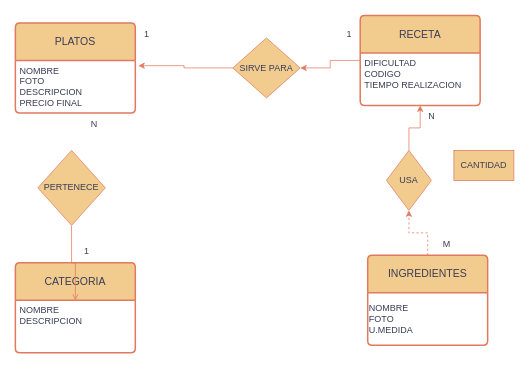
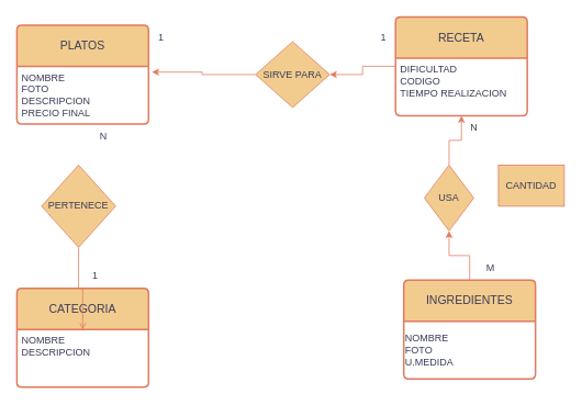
  <mxCell id="0" />
  <mxCell id="1" parent="0" />
  <mxCell id="2" value="PLATOS" style="swimlane;childLayout=stackLayout;horizontal=1;startSize=50;horizontalStack=0;rounded=1;fontSize=14;fontStyle=0;strokeWidth=2;resizeParent=0;resizeLast=1;shadow=0;dashed=0;align=center;arcSize=4;whiteSpace=wrap;html=1;labelBackgroundColor=none;fillColor=#F2CC8F;strokeColor=#E07A5F;fontColor=#393C56;" vertex="1" parent="1"><mxGeometry x="20" y="30" width="160" height="120" as="geometry" /></mxCell>
  <mxCell id="3" value="&lt;div&gt;NOMBRE&lt;/div&gt;&lt;div&gt;FOTO&lt;/div&gt;&lt;div&gt;DESCRIPCION&lt;/div&gt;&lt;div&gt;PRECIO FINAL&lt;br&gt;&lt;/div&gt;" style="align=left;strokeColor=none;fillColor=none;spacingLeft=4;spacingRight=4;fontSize=12;verticalAlign=top;resizable=0;rotatable=0;part=1;html=1;whiteSpace=wrap;labelBackgroundColor=none;fontColor=#393C56;" vertex="1" parent="2"><mxGeometry y="50" width="160" height="70" as="geometry" /></mxCell>
  <mxCell id="4" value="CATEGORIA" style="swimlane;childLayout=stackLayout;horizontal=1;startSize=50;horizontalStack=0;rounded=1;fontSize=14;fontStyle=0;strokeWidth=2;resizeParent=0;resizeLast=1;shadow=0;dashed=0;align=center;arcSize=4;whiteSpace=wrap;html=1;labelBackgroundColor=none;fillColor=#F2CC8F;strokeColor=#E07A5F;fontColor=#393C56;" vertex="1" parent="1"><mxGeometry x="20" y="350" width="160" height="120" as="geometry" /></mxCell>
  <mxCell id="5" value="&lt;div&gt;NOMBRE&lt;/div&gt;&lt;div&gt;DESCRIPCION&lt;br&gt;&lt;/div&gt;" style="align=left;strokeColor=none;fillColor=none;spacingLeft=4;spacingRight=4;fontSize=12;verticalAlign=top;resizable=0;rotatable=0;part=1;html=1;whiteSpace=wrap;labelBackgroundColor=none;fontColor=#393C56;" vertex="1" parent="4"><mxGeometry y="50" width="160" height="70" as="geometry" /></mxCell>
  <mxCell id="6" value="" style="edgeStyle=orthogonalEdgeStyle;rounded=0;orthogonalLoop=1;jettySize=auto;html=1;labelBackgroundColor=none;strokeColor=#E07A5F;fontColor=default;endArrow=open;" edge="1" parent="1" source="7" target="5"><mxGeometry relative="1" as="geometry" /></mxCell>
  <mxCell id="7" value="PERTENECE" style="rhombus;whiteSpace=wrap;html=1;fillColor=#F2CC8F;strokeColor=#E07A5F;labelBackgroundColor=none;fontColor=#393C56;" vertex="1" parent="1"><mxGeometry x="50" y="200" width="90" height="100" as="geometry" /></mxCell>
  <mxCell id="8" value="" style="edgeStyle=orthogonalEdgeStyle;rounded=0;orthogonalLoop=1;jettySize=auto;html=1;labelBackgroundColor=none;strokeColor=#E07A5F;fontColor=default;" edge="1" parent="1" source="9" target="12"><mxGeometry relative="1" as="geometry" /></mxCell>
  <mxCell id="9" value="RECETA" style="swimlane;childLayout=stackLayout;horizontal=1;startSize=50;horizontalStack=0;rounded=1;fontSize=14;fontStyle=0;strokeWidth=2;resizeParent=0;resizeLast=1;shadow=0;dashed=0;align=center;arcSize=4;whiteSpace=wrap;html=1;labelBackgroundColor=none;fillColor=#F2CC8F;strokeColor=#E07A5F;fontColor=#393C56;" vertex="1" parent="1"><mxGeometry x="480" y="20" width="160" height="120" as="geometry" /></mxCell>
  <mxCell id="10" value="&lt;div&gt;DIFICULTAD&lt;span style=&quot;white-space: pre;&quot;&gt;&#09;&lt;br&gt;&lt;/span&gt;&lt;/div&gt;&lt;div&gt;&lt;span style=&quot;white-space: pre;&quot;&gt;CODIGO&lt;/span&gt;&lt;/div&gt;&lt;div&gt;&lt;span style=&quot;white-space: pre;&quot;&gt;TIEMPO REALIZACION&lt;br&gt;&lt;/span&gt;&lt;/div&gt;&lt;div&gt;&lt;br/&gt;&lt;/div&gt;" style="align=left;strokeColor=none;fillColor=none;spacingLeft=4;spacingRight=4;fontSize=12;verticalAlign=top;resizable=0;rotatable=0;part=1;html=1;whiteSpace=wrap;labelBackgroundColor=none;fontColor=#393C56;" vertex="1" parent="9"><mxGeometry y="50" width="160" height="70" as="geometry" /></mxCell>
  <mxCell id="11" value="" style="edgeStyle=orthogonalEdgeStyle;rounded=0;orthogonalLoop=1;jettySize=auto;html=1;entryX=1.025;entryY=0.1;entryDx=0;entryDy=0;entryPerimeter=0;labelBackgroundColor=none;strokeColor=#E07A5F;fontColor=default;" edge="1" parent="1" source="12" target="3"><mxGeometry relative="1" as="geometry"><mxPoint x="220" y="90" as="targetPoint" /></mxGeometry></mxCell>
  <mxCell id="12" value="SIRVE PARA" style="rhombus;whiteSpace=wrap;html=1;fillColor=#F2CC8F;strokeColor=#E07A5F;labelBackgroundColor=none;fontColor=#393C56;" vertex="1" parent="1"><mxGeometry x="310" y="50" width="90" height="80" as="geometry" /></mxCell>
- <mxCell id="13" value="" style="edgeStyle=orthogonalEdgeStyle;rounded=0;orthogonalLoop=1;jettySize=auto;html=1;labelBackgroundColor=none;strokeColor=#E07A5F;fontColor=default;dashed=1;" edge="1" parent="1" source="14" target="17"><mxGeometry relative="1" as="geometry" /></mxCell>
+ <mxCell id="13" value="" style="edgeStyle=orthogonalEdgeStyle;rounded=0;orthogonalLoop=1;jettySize=auto;html=1;labelBackgroundColor=none;strokeColor=#E07A5F;fontColor=default;" edge="1" parent="1" source="14" target="17"><mxGeometry relative="1" as="geometry" /></mxCell>
  <mxCell id="14" value="&lt;div&gt;INGREDIENTES&lt;/div&gt;" style="swimlane;childLayout=stackLayout;horizontal=1;startSize=50;horizontalStack=0;rounded=1;fontSize=14;fontStyle=0;strokeWidth=2;resizeParent=0;resizeLast=1;shadow=0;dashed=0;align=center;arcSize=4;whiteSpace=wrap;html=1;labelBackgroundColor=none;fillColor=#F2CC8F;strokeColor=#E07A5F;fontColor=#393C56;" vertex="1" parent="1"><mxGeometry x="490" y="340" width="160" height="120" as="geometry"><mxRectangle x="520" y="350" width="150" height="50" as="alternateBounds" /></mxGeometry></mxCell>
  <mxCell id="15" value="&lt;div align=&quot;left&quot;&gt;NOMBRE&lt;/div&gt;&lt;div align=&quot;left&quot;&gt;FOTO&lt;/div&gt;&lt;div align=&quot;left&quot;&gt;U.MEDIDA&lt;br&gt;&lt;/div&gt;" style="text;html=1;align=left;verticalAlign=middle;resizable=0;points=[];autosize=1;strokeColor=none;fillColor=none;labelBackgroundColor=none;fontColor=#393C56;" vertex="1" parent="14"><mxGeometry y="50" width="160" height="70" as="geometry" /></mxCell>
  <mxCell id="16" value="" style="edgeStyle=orthogonalEdgeStyle;rounded=0;orthogonalLoop=1;jettySize=auto;html=1;labelBackgroundColor=none;strokeColor=#E07A5F;fontColor=default;" edge="1" parent="1" source="17" target="10"><mxGeometry relative="1" as="geometry" /></mxCell>
  <mxCell id="17" value="USA" style="rhombus;whiteSpace=wrap;html=1;fillColor=#F2CC8F;strokeColor=#E07A5F;labelBackgroundColor=none;fontColor=#393C56;" vertex="1" parent="1"><mxGeometry x="515" y="200" width="60" height="80" as="geometry" /></mxCell>
- <mxCell id="18" value="CANTIDAD" style="rounded=0;whiteSpace=wrap;html=1;labelBackgroundColor=none;fillColor=#F2CC8F;strokeColor=#E07A5F;fontColor=#393C56;" vertex="1" parent="1"><mxGeometry x="605" y="200" width="80" height="40" as="geometry" /></mxCell>
+ <mxCell id="18" value="CANTIDAD" style="rounded=0;whiteSpace=wrap;html=1;labelBackgroundColor=none;fillColor=#F2CC8F;strokeColor=#E07A5F;fontColor=#393C56;" vertex="1" parent="1"><mxGeometry x="605" y="200" width="80" height="50" as="geometry" /></mxCell>
  <mxCell id="19" value="1" style="text;html=1;align=center;verticalAlign=middle;resizable=0;points=[];autosize=1;strokeColor=none;fillColor=none;fontColor=#393C56;" vertex="1" parent="1"><mxGeometry x="450" y="30" width="30" height="30" as="geometry" /></mxCell>
  <mxCell id="20" value="N" style="text;html=1;align=center;verticalAlign=middle;resizable=0;points=[];autosize=1;strokeColor=none;fillColor=none;fontColor=#393C56;" vertex="1" parent="1"><mxGeometry x="560" y="140" width="30" height="30" as="geometry" /></mxCell>
  <mxCell id="21" value="M" style="text;html=1;align=center;verticalAlign=middle;resizable=0;points=[];autosize=1;strokeColor=none;fillColor=none;fontColor=#393C56;" vertex="1" parent="1"><mxGeometry x="580" y="310" width="30" height="30" as="geometry" /></mxCell>
  <mxCell id="22" value="1" style="text;html=1;align=center;verticalAlign=middle;resizable=0;points=[];autosize=1;strokeColor=none;fillColor=none;fontColor=#393C56;" vertex="1" parent="1"><mxGeometry x="100" y="320" width="30" height="30" as="geometry" /></mxCell>
  <mxCell id="23" value="1" style="text;html=1;align=center;verticalAlign=middle;resizable=0;points=[];autosize=1;strokeColor=none;fillColor=none;fontColor=#393C56;" vertex="1" parent="1"><mxGeometry x="180" y="30" width="30" height="30" as="geometry" /></mxCell>
  <mxCell id="24" value="N" style="text;html=1;align=center;verticalAlign=middle;resizable=0;points=[];autosize=1;strokeColor=none;fillColor=none;fontColor=#393C56;" vertex="1" parent="1"><mxGeometry x="110" y="150" width="30" height="30" as="geometry" /></mxCell>
